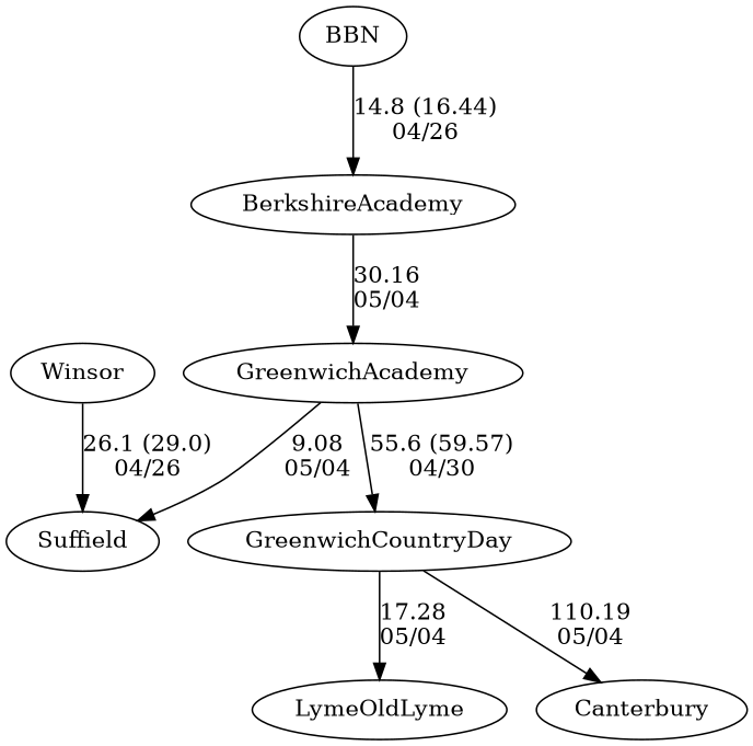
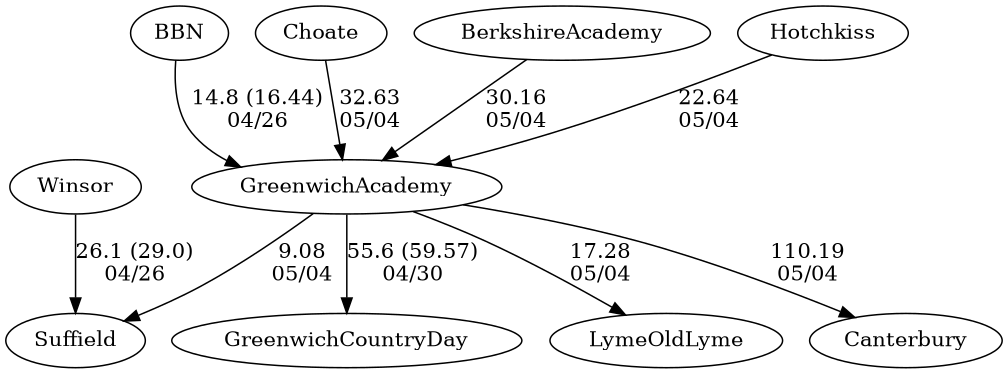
  digraph {
    edge [random=random]
    GreenwichAcademy
    GreenwichCountryDay
    Suffield
    LymeOldLyme
    Canterbury
    BBN
    Winsor
+   Choate
    BerkshireAcademy
+   Hotchkiss
    GreenwichAcademy -> GreenwichCountryDay [label="55.6 (59.57)\n04/30" weight=45]
    GreenwichAcademy -> Suffield [label="9.08\n05/04" weight=91]
-   GreenwichCountryDay -> LymeOldLyme [label="17.28\n05/04" weight=83]
-   GreenwichCountryDay -> Canterbury [label="110.19\n05/04" weight=-10]
-   BBN -> BerkshireAcademy [label="14.8 (16.44)\n04/26" weight=86]
+   GreenwichAcademy -> LymeOldLyme [label="17.28\n05/04" weight=83]
+   GreenwichAcademy -> Canterbury [label="110.19\n05/04" weight=-10]
+   BBN -> GreenwichAcademy [label="14.8 (16.44)\n04/26" weight=86]
    Winsor -> Suffield [label="26.1 (29.0)\n04/26" weight=74]
+   Choate -> GreenwichAcademy [label="32.63\n05/04" weight=68]
    BerkshireAcademy -> GreenwichAcademy [label="30.16\n05/04" weight=70]
+   Hotchkiss -> GreenwichAcademy [label="22.64\n05/04" weight=78]
  }
